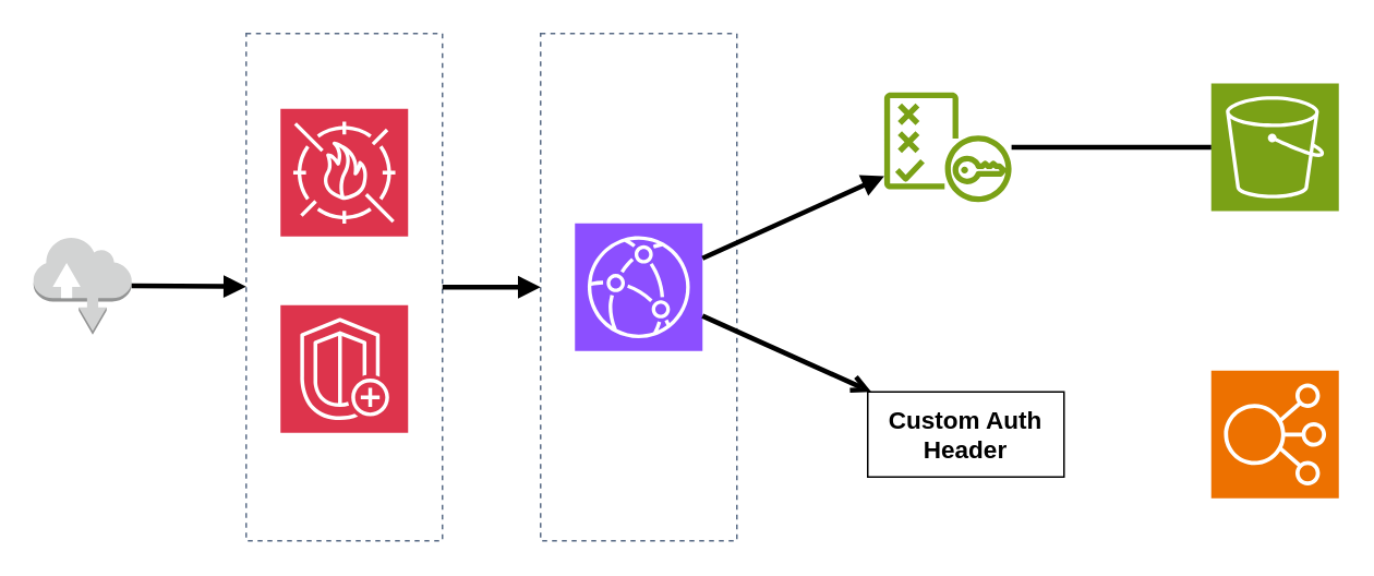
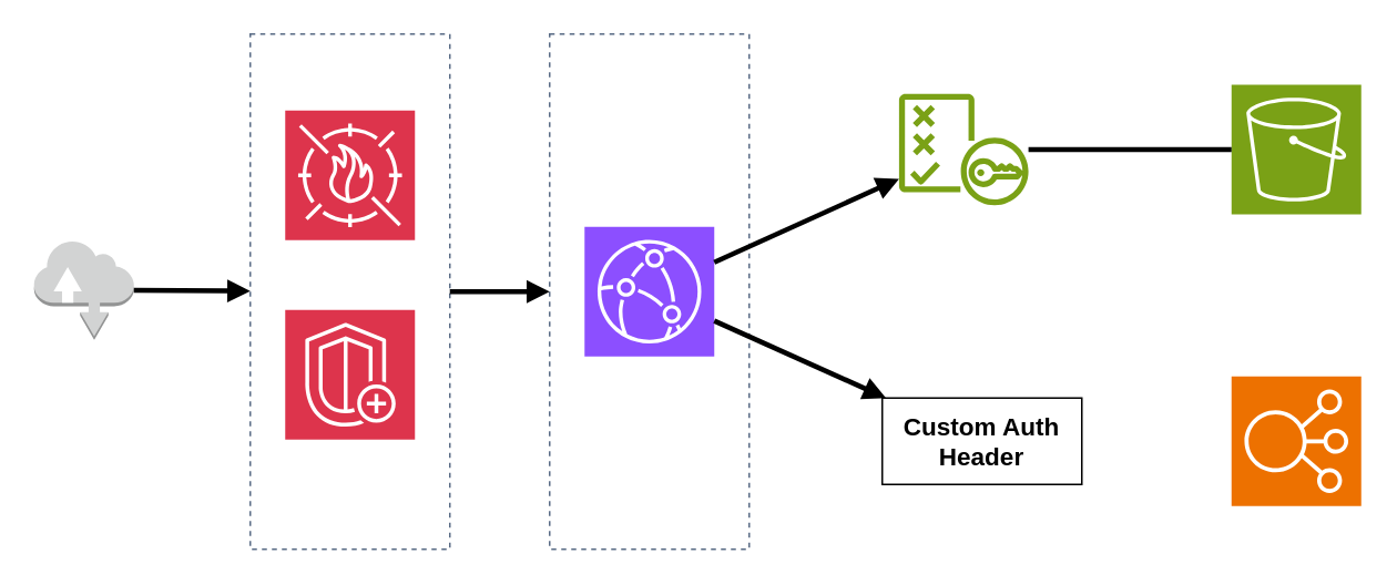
  <mxCell id="0" />
  <mxCell id="1" parent="0" />
  <mxCell id="2" value="" style="fillColor=none;strokeColor=#5A6C86;dashed=1;verticalAlign=top;fontStyle=0;fontColor=#5A6C86;whiteSpace=wrap;html=1;" vertex="1" parent="1"><mxGeometry x="330" y="20" width="120" height="310" as="geometry" /></mxCell>
  <mxCell id="3" value="" style="fillColor=none;strokeColor=#5A6C86;dashed=1;verticalAlign=top;fontStyle=0;fontColor=#5A6C86;whiteSpace=wrap;html=1;" parent="1" vertex="1"><mxGeometry x="150" y="20" width="120" height="310" as="geometry" /></mxCell>
  <mxCell id="4" value="CloudFront" style="sketch=0;points=[[0,0,0],[0.25,0,0],[0.5,0,0],[0.75,0,0],[1,0,0],[0,1,0],[0.25,1,0],[0.5,1,0],[0.75,1,0],[1,1,0],[0,0.25,0],[0,0.5,0],[0,0.75,0],[1,0.25,0],[1,0.5,0],[1,0.75,0]];outlineConnect=0;fontColor=#FFFFFF;fillColor=#8C4FFF;strokeColor=#ffffff;dashed=0;verticalLabelPosition=bottom;verticalAlign=top;align=center;html=1;fontSize=15;fontStyle=1;aspect=fixed;shape=mxgraph.aws4.resourceIcon;resIcon=mxgraph.aws4.cloudfront;" parent="1" vertex="1"><mxGeometry x="351" y="136" width="78" height="78" as="geometry" /></mxCell>
  <mxCell id="5" value="WAF" style="sketch=0;points=[[0,0,0],[0.25,0,0],[0.5,0,0],[0.75,0,0],[1,0,0],[0,1,0],[0.25,1,0],[0.5,1,0],[0.75,1,0],[1,1,0],[0,0.25,0],[0,0.5,0],[0,0.75,0],[1,0.25,0],[1,0.5,0],[1,0.75,0]];outlineConnect=0;fontColor=#FFFFFF;fillColor=#DD344C;strokeColor=#ffffff;dashed=0;verticalLabelPosition=bottom;verticalAlign=top;align=center;html=1;fontSize=15;fontStyle=1;aspect=fixed;shape=mxgraph.aws4.resourceIcon;resIcon=mxgraph.aws4.waf;" parent="1" vertex="1"><mxGeometry x="171" y="66" width="78" height="78" as="geometry" /></mxCell>
  <mxCell id="6" value="ELB" style="sketch=0;points=[[0,0,0],[0.25,0,0],[0.5,0,0],[0.75,0,0],[1,0,0],[0,1,0],[0.25,1,0],[0.5,1,0],[0.75,1,0],[1,1,0],[0,0.25,0],[0,0.5,0],[0,0.75,0],[1,0.25,0],[1,0.5,0],[1,0.75,0]];outlineConnect=0;fontColor=#FFFFFF;fillColor=#ED7100;strokeColor=#ffffff;dashed=0;verticalLabelPosition=bottom;verticalAlign=top;align=center;html=1;fontSize=15;fontStyle=1;aspect=fixed;shape=mxgraph.aws4.resourceIcon;resIcon=mxgraph.aws4.elastic_load_balancing;" parent="1" vertex="1"><mxGeometry x="740" y="226" width="78" height="78" as="geometry" /></mxCell>
  <mxCell id="7" value="Bucket" style="sketch=0;points=[[0,0,0],[0.25,0,0],[0.5,0,0],[0.75,0,0],[1,0,0],[0,1,0],[0.25,1,0],[0.5,1,0],[0.75,1,0],[1,1,0],[0,0.25,0],[0,0.5,0],[0,0.75,0],[1,0.25,0],[1,0.5,0],[1,0.75,0]];outlineConnect=0;fontColor=#FFFFFF;fillColor=#7AA116;strokeColor=#ffffff;dashed=0;verticalLabelPosition=bottom;verticalAlign=top;align=center;html=1;fontSize=15;fontStyle=1;aspect=fixed;shape=mxgraph.aws4.resourceIcon;resIcon=mxgraph.aws4.s3;" parent="1" vertex="1"><mxGeometry x="740" y="50.5" width="78" height="78" as="geometry" /></mxCell>
  <mxCell id="8" value="OAI" style="sketch=0;outlineConnect=0;fontColor=#FFFFFF;gradientColor=none;fillColor=#7AA116;strokeColor=none;dashed=0;verticalLabelPosition=bottom;verticalAlign=top;align=center;html=1;fontSize=15;fontStyle=1;aspect=fixed;pointerEvents=1;shape=mxgraph.aws4.policy;" parent="1" vertex="1"><mxGeometry x="540" y="56" width="78" height="67" as="geometry" /></mxCell>
  <mxCell id="9" style="rounded=0;orthogonalLoop=1;jettySize=auto;html=1;strokeWidth=3;endArrow=block;endFill=1;" parent="1" source="4" target="8" edge="1"><mxGeometry relative="1" as="geometry"><mxPoint x="379" y="126" as="sourcePoint" /><mxPoint x="379" y="54" as="targetPoint" /></mxGeometry></mxCell>
  <mxCell id="10" style="rounded=0;orthogonalLoop=1;jettySize=auto;html=1;strokeWidth=3;endArrow=none;endFill=1;" parent="1" source="8" target="7" edge="1"><mxGeometry relative="1" as="geometry"><mxPoint x="418" y="156" as="sourcePoint" /><mxPoint x="610" y="109" as="targetPoint" /></mxGeometry></mxCell>
- <mxCell id="11" style="rounded=0;orthogonalLoop=1;jettySize=auto;html=1;strokeWidth=3;endArrow=open;endFill=1;" parent="1" source="4" target="12" edge="1"><mxGeometry relative="1" as="geometry"><mxPoint x="418" y="156" as="sourcePoint" /><mxPoint x="610" y="109" as="targetPoint" /></mxGeometry></mxCell>
+ <mxCell id="11" style="rounded=0;orthogonalLoop=1;jettySize=auto;html=1;strokeWidth=3;endArrow=block;endFill=1;" parent="1" source="4" target="12" edge="1"><mxGeometry relative="1" as="geometry"><mxPoint x="418" y="156" as="sourcePoint" /><mxPoint x="610" y="109" as="targetPoint" /></mxGeometry></mxCell>
  <mxCell id="12" value="Custom Auth Header" style="rounded=0;whiteSpace=wrap;html=1;fontStyle=1;fontSize=15;" parent="1" vertex="1"><mxGeometry x="530" y="239" width="120" height="52" as="geometry" /></mxCell>
  <mxCell id="13" value="AWS Shield" style="sketch=0;points=[[0,0,0],[0.25,0,0],[0.5,0,0],[0.75,0,0],[1,0,0],[0,1,0],[0.25,1,0],[0.5,1,0],[0.75,1,0],[1,1,0],[0,0.25,0],[0,0.5,0],[0,0.75,0],[1,0.25,0],[1,0.5,0],[1,0.75,0]];outlineConnect=0;fontColor=#FFFFFF;fillColor=#DD344C;strokeColor=#ffffff;dashed=0;verticalLabelPosition=bottom;verticalAlign=top;align=center;html=1;fontSize=15;fontStyle=1;aspect=fixed;shape=mxgraph.aws4.resourceIcon;resIcon=mxgraph.aws4.shield;" parent="1" vertex="1"><mxGeometry x="171" y="186" width="78" height="78" as="geometry" /></mxCell>
  <mxCell id="14" value="" style="outlineConnect=0;dashed=0;verticalLabelPosition=bottom;verticalAlign=top;align=center;html=1;shape=mxgraph.aws3.internet;fillColor=#D2D3D3;gradientColor=none;" vertex="1" parent="1"><mxGeometry x="20" y="144" width="60" height="60" as="geometry" /></mxCell>
  <mxCell id="15" style="rounded=0;orthogonalLoop=1;jettySize=auto;html=1;strokeWidth=3;endArrow=block;endFill=1;" edge="1" parent="1" source="14" target="3"><mxGeometry relative="1" as="geometry"><mxPoint x="418" y="173" as="sourcePoint" /><mxPoint x="610" y="112" as="targetPoint" /></mxGeometry></mxCell>
  <mxCell id="16" style="rounded=0;orthogonalLoop=1;jettySize=auto;html=1;strokeWidth=3;endArrow=block;endFill=1;" edge="1" parent="1" source="3" target="2"><mxGeometry relative="1" as="geometry"><mxPoint x="90" y="184" as="sourcePoint" /><mxPoint x="160" y="185" as="targetPoint" /></mxGeometry></mxCell>
